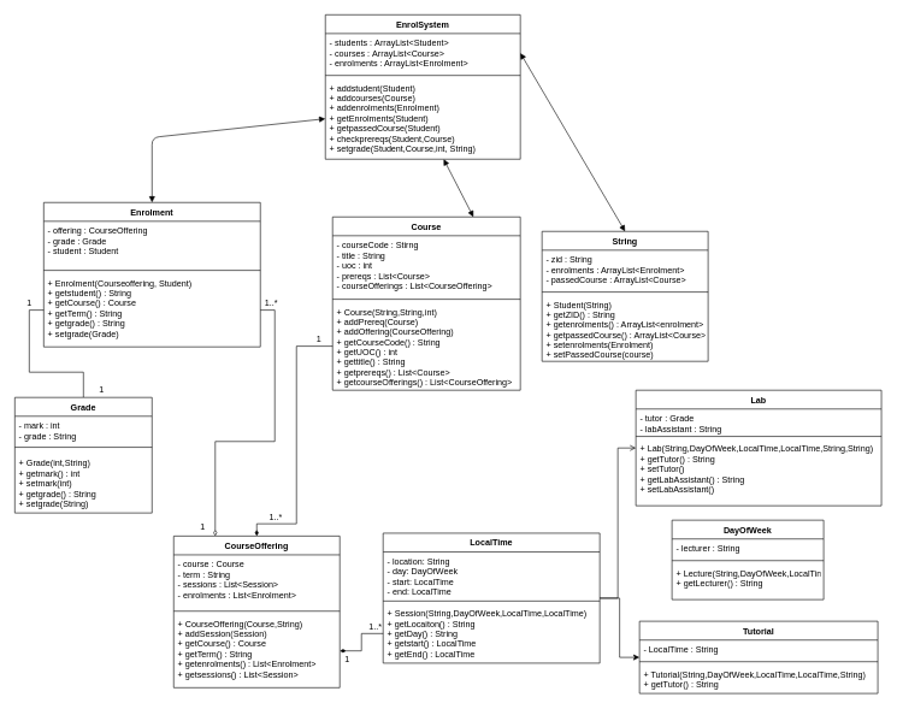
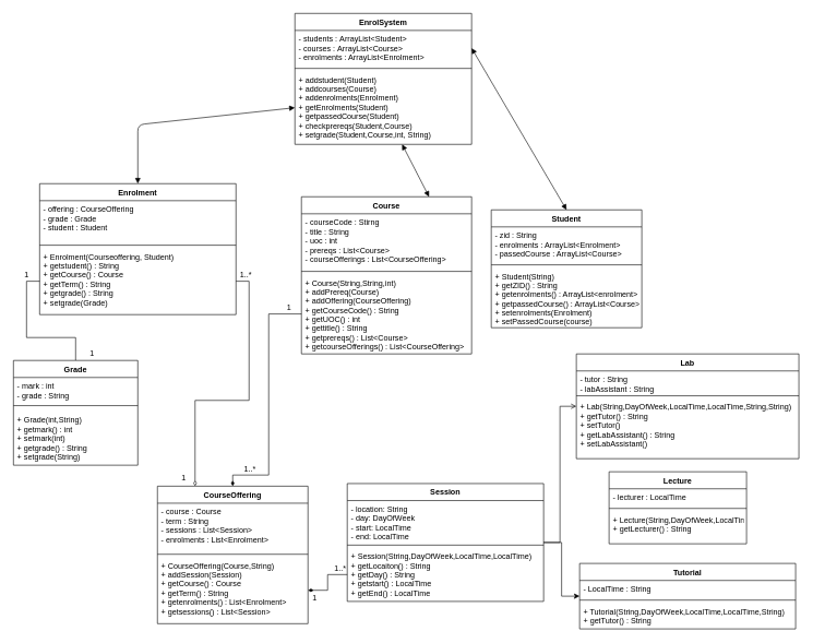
  <mxCell id="0" />
  <mxCell id="1" parent="0" />
  <mxCell id="2" style="edgeStyle=orthogonalEdgeStyle;rounded=0;orthogonalLoop=1;jettySize=auto;html=1;entryX=0;entryY=0.5;entryDx=0;entryDy=0;" edge="1" parent="1" source="36" target="48"><mxGeometry relative="1" as="geometry" /></mxCell>
  <mxCell id="3" style="edgeStyle=orthogonalEdgeStyle;rounded=0;orthogonalLoop=1;jettySize=auto;html=1;entryX=0;entryY=0.5;entryDx=0;entryDy=0;endArrow=open;" edge="1" parent="1" source="36" target="40"><mxGeometry relative="1" as="geometry" /></mxCell>
  <mxCell id="4" style="edgeStyle=orthogonalEdgeStyle;rounded=0;orthogonalLoop=1;jettySize=auto;html=1;entryX=0;entryY=0.5;entryDx=0;entryDy=0;endArrow=none;endFill=0;" edge="1" parent="1" source="5" target="20"><mxGeometry relative="1" as="geometry" /></mxCell>
  <mxCell id="5" value="Grade" style="swimlane;fontStyle=1;align=center;verticalAlign=top;childLayout=stackLayout;horizontal=1;startSize=26;horizontalStack=0;resizeParent=1;resizeParentMax=0;resizeLast=0;collapsible=1;marginBottom=0;" vertex="1" parent="1"><mxGeometry x="20" y="550" width="190" height="160" as="geometry"><mxRectangle x="930" y="180" width="70" height="26" as="alternateBounds" /></mxGeometry></mxCell>
  <mxCell id="6" value="- mark : int&#10;- grade : String" style="text;strokeColor=none;fillColor=none;align=left;verticalAlign=top;spacingLeft=4;spacingRight=4;overflow=hidden;rotatable=0;points=[[0,0.5],[1,0.5]];portConstraint=eastwest;" vertex="1" parent="5"><mxGeometry y="26" width="190" height="34" as="geometry" /></mxCell>
  <mxCell id="7" value="" style="line;strokeWidth=1;fillColor=none;align=left;verticalAlign=middle;spacingTop=-1;spacingLeft=3;spacingRight=3;rotatable=0;labelPosition=right;points=[];portConstraint=eastwest;" vertex="1" parent="5"><mxGeometry y="60" width="190" height="18" as="geometry" /></mxCell>
  <mxCell id="8" value="+ Grade(int,String)&#10;+ getmark() : int &#10;+ setmark(int)&#10;+ getgrade() : String&#10;+ setgrade(String) " style="text;strokeColor=none;fillColor=none;align=left;verticalAlign=top;spacingLeft=4;spacingRight=4;overflow=hidden;rotatable=0;points=[[0,0.5],[1,0.5]];portConstraint=eastwest;" vertex="1" parent="5"><mxGeometry y="78" width="190" height="82" as="geometry" /></mxCell>
  <mxCell id="9" value="Course" style="swimlane;fontStyle=1;align=center;verticalAlign=top;childLayout=stackLayout;horizontal=1;startSize=26;horizontalStack=0;resizeParent=1;resizeParentMax=0;resizeLast=0;collapsible=1;marginBottom=0;" vertex="1" parent="1"><mxGeometry x="460" y="300" width="260" height="240" as="geometry"><mxRectangle x="190" y="160" width="70" height="26" as="alternateBounds" /></mxGeometry></mxCell>
  <mxCell id="10" value="- courseCode : Stirng&#10;- title : String&#10;- uoc : int&#10;- prereqs : List&lt;Course&gt;&#10;- courseOfferings : List&lt;CourseOffering&gt;" style="text;strokeColor=none;fillColor=none;align=left;verticalAlign=top;spacingLeft=4;spacingRight=4;overflow=hidden;rotatable=0;points=[[0,0.5],[1,0.5]];portConstraint=eastwest;" vertex="1" parent="9"><mxGeometry y="26" width="260" height="84" as="geometry" /></mxCell>
  <mxCell id="11" value="" style="line;strokeWidth=1;fillColor=none;align=left;verticalAlign=middle;spacingTop=-1;spacingLeft=3;spacingRight=3;rotatable=0;labelPosition=right;points=[];portConstraint=eastwest;" vertex="1" parent="9"><mxGeometry y="110" width="260" height="8" as="geometry" /></mxCell>
  <mxCell id="12" value="+ Course(String,String,int)&#10;+ addPrereq(Course)&#10;+ addOffering(CourseOffering)&#10;+ getCourseCode() : String&#10;+ getUOC() : int&#10;+ gettitle() : String&#10;+ getprereqs() : List&lt;Course&gt;&#10;+ getcourseOfferings() : List&lt;CourseOffering&gt;&#10;" style="text;strokeColor=none;fillColor=none;align=left;verticalAlign=top;spacingLeft=4;spacingRight=4;overflow=hidden;rotatable=0;points=[[0,0.5],[1,0.5]];portConstraint=eastwest;" vertex="1" parent="9"><mxGeometry y="118" width="260" height="122" as="geometry" /></mxCell>
- <mxCell id="13" value="String" style="swimlane;fontStyle=1;align=center;verticalAlign=top;childLayout=stackLayout;horizontal=1;startSize=26;horizontalStack=0;resizeParent=1;resizeParentMax=0;resizeLast=0;collapsible=1;marginBottom=0;" vertex="1" parent="1"><mxGeometry x="750" y="320" width="230" height="180" as="geometry"><mxRectangle x="390" y="160" width="80" height="26" as="alternateBounds" /></mxGeometry></mxCell>
+ <mxCell id="13" value="Student" style="swimlane;fontStyle=1;align=center;verticalAlign=top;childLayout=stackLayout;horizontal=1;startSize=26;horizontalStack=0;resizeParent=1;resizeParentMax=0;resizeLast=0;collapsible=1;marginBottom=0;" vertex="1" parent="1"><mxGeometry x="750" y="320" width="230" height="180" as="geometry"><mxRectangle x="390" y="160" width="80" height="26" as="alternateBounds" /></mxGeometry></mxCell>
  <mxCell id="14" value="- zid : String&#10;- enrolments : ArrayList&lt;Enrolment&gt;&#10;- passedCourse : ArrayList&lt;Course&gt;" style="text;strokeColor=none;fillColor=none;align=left;verticalAlign=top;spacingLeft=4;spacingRight=4;overflow=hidden;rotatable=0;points=[[0,0.5],[1,0.5]];portConstraint=eastwest;" vertex="1" parent="13"><mxGeometry y="26" width="230" height="54" as="geometry" /></mxCell>
  <mxCell id="15" value="" style="line;strokeWidth=1;fillColor=none;align=left;verticalAlign=middle;spacingTop=-1;spacingLeft=3;spacingRight=3;rotatable=0;labelPosition=right;points=[];portConstraint=eastwest;" vertex="1" parent="13"><mxGeometry y="80" width="230" height="8" as="geometry" /></mxCell>
  <mxCell id="16" value="+ Student(String)&#10;+ getZID() : String&#10;+ getenrolments() : ArrayList&lt;enrolment&gt;&#10;+ getpassedCourse() : ArrayList&lt;Course&gt;&#10;+ setenrolments(Enrolment)&#10;+ setPassedCourse(course)" style="text;strokeColor=none;fillColor=none;align=left;verticalAlign=top;spacingLeft=4;spacingRight=4;overflow=hidden;rotatable=0;points=[[0,0.5],[1,0.5]];portConstraint=eastwest;" vertex="1" parent="13"><mxGeometry y="88" width="230" height="92" as="geometry" /></mxCell>
  <mxCell id="17" value="Enrolment" style="swimlane;fontStyle=1;align=center;verticalAlign=top;childLayout=stackLayout;horizontal=1;startSize=26;horizontalStack=0;resizeParent=1;resizeParentMax=0;resizeLast=0;collapsible=1;marginBottom=0;" vertex="1" parent="1"><mxGeometry x="60" y="280" width="300" height="200" as="geometry"><mxRectangle x="150" y="280" width="90" height="26" as="alternateBounds" /></mxGeometry></mxCell>
  <mxCell id="18" value="- offering : CourseOffering&#10;- grade : Grade&#10;- student : Student" style="text;strokeColor=none;fillColor=none;align=left;verticalAlign=top;spacingLeft=4;spacingRight=4;overflow=hidden;rotatable=0;points=[[0,0.5],[1,0.5]];portConstraint=eastwest;" vertex="1" parent="17"><mxGeometry y="26" width="300" height="64" as="geometry" /></mxCell>
  <mxCell id="19" value="" style="line;strokeWidth=1;fillColor=none;align=left;verticalAlign=middle;spacingTop=-1;spacingLeft=3;spacingRight=3;rotatable=0;labelPosition=right;points=[];portConstraint=eastwest;" vertex="1" parent="17"><mxGeometry y="90" width="300" height="8" as="geometry" /></mxCell>
  <mxCell id="20" value="+ Enrolment(Courseoffering, Student)&#10;+ getstudent() : String&#10;+ getCourse() : Course&#10;+ getTerm() : String&#10;+ getgrade() : String&#10;+ setgrade(Grade) " style="text;strokeColor=none;fillColor=none;align=left;verticalAlign=top;spacingLeft=4;spacingRight=4;overflow=hidden;rotatable=0;points=[[0,0.5],[1,0.5]];portConstraint=eastwest;" vertex="1" parent="17"><mxGeometry y="98" width="300" height="102" as="geometry" /></mxCell>
  <mxCell id="21" value="1" style="text;html=1;align=center;verticalAlign=middle;resizable=0;points=[];autosize=1;" vertex="1" parent="1"><mxGeometry x="30" y="410" width="20" height="20" as="geometry" /></mxCell>
  <mxCell id="22" value="1" style="text;html=1;align=center;verticalAlign=middle;resizable=0;points=[];autosize=1;" vertex="1" parent="1"><mxGeometry x="130" y="530" width="20" height="20" as="geometry" /></mxCell>
  <mxCell id="23" style="edgeStyle=orthogonalEdgeStyle;rounded=0;orthogonalLoop=1;jettySize=auto;html=1;endArrow=diamondThin;endFill=1;" edge="1" parent="1" source="39" target="28"><mxGeometry relative="1" as="geometry" /></mxCell>
  <mxCell id="24" style="edgeStyle=orthogonalEdgeStyle;rounded=0;orthogonalLoop=1;jettySize=auto;html=1;entryX=0.5;entryY=0;entryDx=0;entryDy=0;endArrow=diamondThin;endFill=1;" edge="1" parent="1" source="12" target="25"><mxGeometry relative="1" as="geometry"><Array as="points"><mxPoint x="410" y="479" /><mxPoint x="410" y="725" /></Array></mxGeometry></mxCell>
  <mxCell id="25" value="CourseOffering" style="swimlane;fontStyle=1;align=center;verticalAlign=top;childLayout=stackLayout;horizontal=1;startSize=26;horizontalStack=0;resizeParent=1;resizeParentMax=0;resizeLast=0;collapsible=1;marginBottom=0;" vertex="1" parent="1"><mxGeometry x="240" y="742" width="230" height="210" as="geometry"><mxRectangle x="410" y="691" width="120" height="26" as="alternateBounds" /></mxGeometry></mxCell>
  <mxCell id="26" value="- course : Course&#10;- term : String&#10;- sessions : List&lt;Session&gt;&#10;- enrolments : List&lt;Enrolment&gt;" style="text;strokeColor=none;fillColor=none;align=left;verticalAlign=top;spacingLeft=4;spacingRight=4;overflow=hidden;rotatable=0;points=[[0,0.5],[1,0.5]];portConstraint=eastwest;" vertex="1" parent="25"><mxGeometry y="26" width="230" height="74" as="geometry" /></mxCell>
  <mxCell id="27" value="" style="line;strokeWidth=1;fillColor=none;align=left;verticalAlign=middle;spacingTop=-1;spacingLeft=3;spacingRight=3;rotatable=0;labelPosition=right;points=[];portConstraint=eastwest;" vertex="1" parent="25"><mxGeometry y="100" width="230" height="8" as="geometry" /></mxCell>
  <mxCell id="28" value="+ CourseOffering(Course,String)&#10;+ addSession(Session)&#10;+ getCourse() : Course&#10;+ getTerm() : String&#10;+ getenrolments() : List&lt;Enrolment&gt;&#10;+ getsessions() : List&lt;Session&gt;" style="text;strokeColor=none;fillColor=none;align=left;verticalAlign=top;spacingLeft=4;spacingRight=4;overflow=hidden;rotatable=0;points=[[0,0.5],[1,0.5]];portConstraint=eastwest;" vertex="1" parent="25"><mxGeometry y="108" width="230" height="102" as="geometry" /></mxCell>
  <mxCell id="29" style="edgeStyle=orthogonalEdgeStyle;rounded=0;orthogonalLoop=1;jettySize=auto;html=1;entryX=0.25;entryY=0;entryDx=0;entryDy=0;endArrow=diamondThin;endFill=0;" edge="1" parent="1" source="20" target="25"><mxGeometry relative="1" as="geometry" /></mxCell>
  <mxCell id="30" value="1..*" style="text;html=1;align=center;verticalAlign=middle;resizable=0;points=[];autosize=1;" vertex="1" parent="1"><mxGeometry x="360" y="410" width="30" height="20" as="geometry" /></mxCell>
  <mxCell id="31" value="1" style="text;html=1;align=center;verticalAlign=middle;resizable=0;points=[];autosize=1;" vertex="1" parent="1"><mxGeometry x="270" y="720" width="20" height="20" as="geometry" /></mxCell>
  <mxCell id="32" value="1" style="text;html=1;align=center;verticalAlign=middle;resizable=0;points=[];autosize=1;" vertex="1" parent="1"><mxGeometry x="431" y="459" width="20" height="20" as="geometry" /></mxCell>
  <mxCell id="33" value="" style="endArrow=block;startArrow=block;endFill=1;startFill=1;html=1;strokeColor=#000000;entryX=0;entryY=0.5;entryDx=0;entryDy=0;" edge="1" parent="1" source="17" target="58"><mxGeometry width="160" relative="1" as="geometry"><mxPoint x="120" y="180" as="sourcePoint" /><mxPoint x="280" y="180" as="targetPoint" /><Array as="points"><mxPoint x="210" y="190" /></Array></mxGeometry></mxCell>
  <mxCell id="34" value="" style="endArrow=block;startArrow=block;endFill=1;startFill=1;html=1;strokeColor=#000000;entryX=0.75;entryY=0;entryDx=0;entryDy=0;" edge="1" parent="1" source="58" target="9"><mxGeometry width="160" relative="1" as="geometry"><mxPoint x="600" y="230" as="sourcePoint" /><mxPoint x="760" y="230" as="targetPoint" /></mxGeometry></mxCell>
  <mxCell id="35" value="" style="endArrow=block;startArrow=block;endFill=1;startFill=1;html=1;strokeColor=#000000;entryX=0.5;entryY=0;entryDx=0;entryDy=0;exitX=1;exitY=0.5;exitDx=0;exitDy=0;" edge="1" parent="1" source="56" target="13"><mxGeometry width="160" relative="1" as="geometry"><mxPoint x="710" y="180" as="sourcePoint" /><mxPoint x="870" y="180" as="targetPoint" /></mxGeometry></mxCell>
- <mxCell id="36" value="LocalTime" style="swimlane;fontStyle=1;align=center;verticalAlign=top;childLayout=stackLayout;horizontal=1;startSize=26;horizontalStack=0;resizeParent=1;resizeParentMax=0;resizeLast=0;collapsible=1;marginBottom=0;" vertex="1" parent="1"><mxGeometry x="530" y="738" width="300" height="180" as="geometry"><mxRectangle x="650" y="559" width="80" height="26" as="alternateBounds" /></mxGeometry></mxCell>
+ <mxCell id="36" value="Session" style="swimlane;fontStyle=1;align=center;verticalAlign=top;childLayout=stackLayout;horizontal=1;startSize=26;horizontalStack=0;resizeParent=1;resizeParentMax=0;resizeLast=0;collapsible=1;marginBottom=0;" vertex="1" parent="1"><mxGeometry x="530" y="738" width="300" height="180" as="geometry"><mxRectangle x="650" y="559" width="80" height="26" as="alternateBounds" /></mxGeometry></mxCell>
  <mxCell id="37" value="- location: String&#10;- day: DayOfWeek&#10;- start: LocalTime&#10;- end: LocalTime " style="text;strokeColor=none;fillColor=none;align=left;verticalAlign=top;spacingLeft=4;spacingRight=4;overflow=hidden;rotatable=0;points=[[0,0.5],[1,0.5]];portConstraint=eastwest;" vertex="1" parent="36"><mxGeometry y="26" width="300" height="64" as="geometry" /></mxCell>
  <mxCell id="38" value="" style="line;strokeWidth=1;fillColor=none;align=left;verticalAlign=middle;spacingTop=-1;spacingLeft=3;spacingRight=3;rotatable=0;labelPosition=right;points=[];portConstraint=eastwest;" vertex="1" parent="36"><mxGeometry y="90" width="300" height="8" as="geometry" /></mxCell>
  <mxCell id="39" value="+ Session(String,DayOfWeek,LocalTime,LocalTime)&#10;+ getLocaiton() : String&#10;+ getDay() : String&#10;+ getstart() : LocalTime&#10;+ getEnd() : LocalTime" style="text;strokeColor=none;fillColor=none;align=left;verticalAlign=top;spacingLeft=4;spacingRight=4;overflow=hidden;rotatable=0;points=[[0,0.5],[1,0.5]];portConstraint=eastwest;" vertex="1" parent="36"><mxGeometry y="98" width="300" height="82" as="geometry" /></mxCell>
  <mxCell id="40" value="Lab" style="swimlane;fontStyle=1;align=center;verticalAlign=top;childLayout=stackLayout;horizontal=1;startSize=26;horizontalStack=0;resizeParent=1;resizeParentMax=0;resizeLast=0;collapsible=1;marginBottom=0;" vertex="1" parent="1"><mxGeometry x="880" y="540" width="340" height="160" as="geometry"><mxRectangle x="1191" y="572" width="50" height="26" as="alternateBounds" /></mxGeometry></mxCell>
- <mxCell id="41" value="- tutor : Grade&#10;- labAssistant : String " style="text;strokeColor=none;fillColor=none;align=left;verticalAlign=top;spacingLeft=4;spacingRight=4;overflow=hidden;rotatable=0;points=[[0,0.5],[1,0.5]];portConstraint=eastwest;" vertex="1" parent="40"><mxGeometry y="26" width="340" height="34" as="geometry" /></mxCell>
+ <mxCell id="41" value="- tutor : String&#10;- labAssistant : String " style="text;strokeColor=none;fillColor=none;align=left;verticalAlign=top;spacingLeft=4;spacingRight=4;overflow=hidden;rotatable=0;points=[[0,0.5],[1,0.5]];portConstraint=eastwest;" vertex="1" parent="40"><mxGeometry y="26" width="340" height="34" as="geometry" /></mxCell>
  <mxCell id="42" value="" style="line;strokeWidth=1;fillColor=none;align=left;verticalAlign=middle;spacingTop=-1;spacingLeft=3;spacingRight=3;rotatable=0;labelPosition=right;points=[];portConstraint=eastwest;" vertex="1" parent="40"><mxGeometry y="60" width="340" height="8" as="geometry" /></mxCell>
  <mxCell id="43" value="+ Lab(String,DayOfWeek,LocalTime,LocalTime,String,String)&#10;+ getTutor() : String&#10;+ setTutor() &#10;+ getLabAssistant() : String&#10;+ setLabAssistant() " style="text;strokeColor=none;fillColor=none;align=left;verticalAlign=top;spacingLeft=4;spacingRight=4;overflow=hidden;rotatable=0;points=[[0,0.5],[1,0.5]];portConstraint=eastwest;" vertex="1" parent="40"><mxGeometry y="68" width="340" height="92" as="geometry" /></mxCell>
- <mxCell id="44" value="DayOfWeek" style="swimlane;fontStyle=1;align=center;verticalAlign=top;childLayout=stackLayout;horizontal=1;startSize=26;horizontalStack=0;resizeParent=1;resizeParentMax=0;resizeLast=0;collapsible=1;marginBottom=0;" vertex="1" parent="1"><mxGeometry x="930" y="720" width="210" height="110" as="geometry"><mxRectangle x="1210" y="792" width="80" height="26" as="alternateBounds" /></mxGeometry></mxCell>
- <mxCell id="45" value="- lecturer : String" style="text;strokeColor=none;fillColor=none;align=left;verticalAlign=top;spacingLeft=4;spacingRight=4;overflow=hidden;rotatable=0;points=[[0,0.5],[1,0.5]];portConstraint=eastwest;" vertex="1" parent="44"><mxGeometry y="26" width="210" height="26" as="geometry" /></mxCell>
+ <mxCell id="44" value="Lecture" style="swimlane;fontStyle=1;align=center;verticalAlign=top;childLayout=stackLayout;horizontal=1;startSize=26;horizontalStack=0;resizeParent=1;resizeParentMax=0;resizeLast=0;collapsible=1;marginBottom=0;" vertex="1" parent="1"><mxGeometry x="930" y="720" width="210" height="110" as="geometry"><mxRectangle x="1210" y="792" width="80" height="26" as="alternateBounds" /></mxGeometry></mxCell>
+ <mxCell id="45" value="- lecturer : LocalTime" style="text;strokeColor=none;fillColor=none;align=left;verticalAlign=top;spacingLeft=4;spacingRight=4;overflow=hidden;rotatable=0;points=[[0,0.5],[1,0.5]];portConstraint=eastwest;" vertex="1" parent="44"><mxGeometry y="26" width="210" height="26" as="geometry" /></mxCell>
  <mxCell id="46" value="" style="line;strokeWidth=1;fillColor=none;align=left;verticalAlign=middle;spacingTop=-1;spacingLeft=3;spacingRight=3;rotatable=0;labelPosition=right;points=[];portConstraint=eastwest;" vertex="1" parent="44"><mxGeometry y="52" width="210" height="8" as="geometry" /></mxCell>
  <mxCell id="47" value="+ Lecture(String,DayOfWeek,LocalTime,LocalTime, String)&#10;+ getLecturer() : String" style="text;strokeColor=none;fillColor=none;align=left;verticalAlign=top;spacingLeft=4;spacingRight=4;overflow=hidden;rotatable=0;points=[[0,0.5],[1,0.5]];portConstraint=eastwest;" vertex="1" parent="44"><mxGeometry y="60" width="210" height="50" as="geometry" /></mxCell>
  <mxCell id="48" value="Tutorial" style="swimlane;fontStyle=1;align=center;verticalAlign=top;childLayout=stackLayout;horizontal=1;startSize=26;horizontalStack=0;resizeParent=1;resizeParentMax=0;resizeLast=0;collapsible=1;marginBottom=0;" vertex="1" parent="1"><mxGeometry x="885" y="860" width="330" height="100" as="geometry"><mxRectangle x="1220" y="1000" width="80" height="26" as="alternateBounds" /></mxGeometry></mxCell>
  <mxCell id="49" value="- LocalTime : String" style="text;strokeColor=none;fillColor=none;align=left;verticalAlign=top;spacingLeft=4;spacingRight=4;overflow=hidden;rotatable=0;points=[[0,0.5],[1,0.5]];portConstraint=eastwest;" vertex="1" parent="48"><mxGeometry y="26" width="330" height="26" as="geometry" /></mxCell>
  <mxCell id="50" value="" style="line;strokeWidth=1;fillColor=none;align=left;verticalAlign=middle;spacingTop=-1;spacingLeft=3;spacingRight=3;rotatable=0;labelPosition=right;points=[];portConstraint=eastwest;" vertex="1" parent="48"><mxGeometry y="52" width="330" height="8" as="geometry" /></mxCell>
  <mxCell id="51" value="+ Tutorial(String,DayOfWeek,LocalTime,LocalTime,String)&#10;+ getTutor() : String" style="text;strokeColor=none;fillColor=none;align=left;verticalAlign=top;spacingLeft=4;spacingRight=4;overflow=hidden;rotatable=0;points=[[0,0.5],[1,0.5]];portConstraint=eastwest;" vertex="1" parent="48"><mxGeometry y="60" width="330" height="40" as="geometry" /></mxCell>
  <mxCell id="52" value="1..*" style="text;html=1;align=center;verticalAlign=middle;resizable=0;points=[];autosize=1;" vertex="1" parent="1"><mxGeometry x="366" y="707" width="30" height="20" as="geometry" /></mxCell>
  <mxCell id="53" value="1..*" style="text;html=1;align=center;verticalAlign=middle;resizable=0;points=[];autosize=1;" vertex="1" parent="1"><mxGeometry x="504" y="858" width="30" height="20" as="geometry" /></mxCell>
  <mxCell id="54" value="1" style="text;html=1;align=center;verticalAlign=middle;resizable=0;points=[];autosize=1;" vertex="1" parent="1"><mxGeometry x="470" y="903" width="20" height="20" as="geometry" /></mxCell>
  <mxCell id="55" value="EnrolSystem" style="swimlane;fontStyle=1;align=center;verticalAlign=top;childLayout=stackLayout;horizontal=1;startSize=26;horizontalStack=0;resizeParent=1;resizeParentMax=0;resizeLast=0;collapsible=1;marginBottom=0;" vertex="1" parent="1"><mxGeometry x="450" y="20" width="270" height="200" as="geometry"><mxRectangle x="245" y="66" width="110" height="26" as="alternateBounds" /></mxGeometry></mxCell>
  <mxCell id="56" value="- students : ArrayList&lt;Student&gt;&#10;- courses : ArrayList&lt;Course&gt;&#10;- enrolments : ArrayList&lt;Enrolment&gt;" style="text;strokeColor=none;fillColor=none;align=left;verticalAlign=top;spacingLeft=4;spacingRight=4;overflow=hidden;rotatable=0;points=[[0,0.5],[1,0.5]];portConstraint=eastwest;" vertex="1" parent="55"><mxGeometry y="26" width="270" height="54" as="geometry" /></mxCell>
  <mxCell id="57" value="" style="line;strokeWidth=1;fillColor=none;align=left;verticalAlign=middle;spacingTop=-1;spacingLeft=3;spacingRight=3;rotatable=0;labelPosition=right;points=[];portConstraint=eastwest;" vertex="1" parent="55"><mxGeometry y="80" width="270" height="8" as="geometry" /></mxCell>
  <mxCell id="58" value="+ addstudent(Student)&#10;+ addcourses(Course)&#10;+ addenrolments(Enrolment)&#10;+ getEnrolments(Student)&#10;+ getpassedCourse(Student)&#10;+ checkprereqs(Student,Course)&#10;+ setgrade(Student,Course,int, String)" style="text;strokeColor=none;fillColor=none;align=left;verticalAlign=top;spacingLeft=4;spacingRight=4;overflow=hidden;rotatable=0;points=[[0,0.5],[1,0.5]];portConstraint=eastwest;" vertex="1" parent="55"><mxGeometry y="88" width="270" height="112" as="geometry" /></mxCell>
